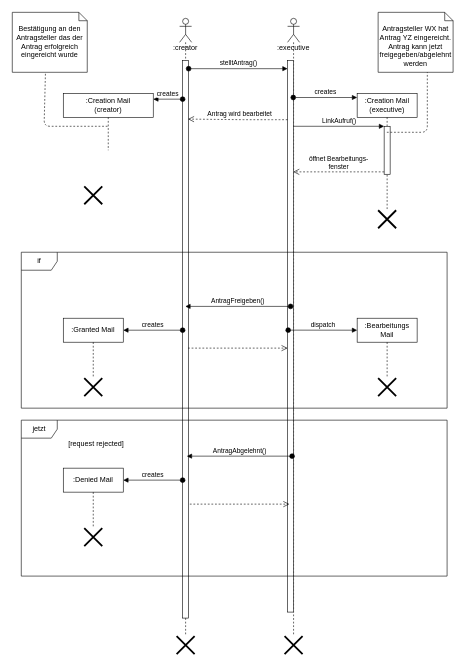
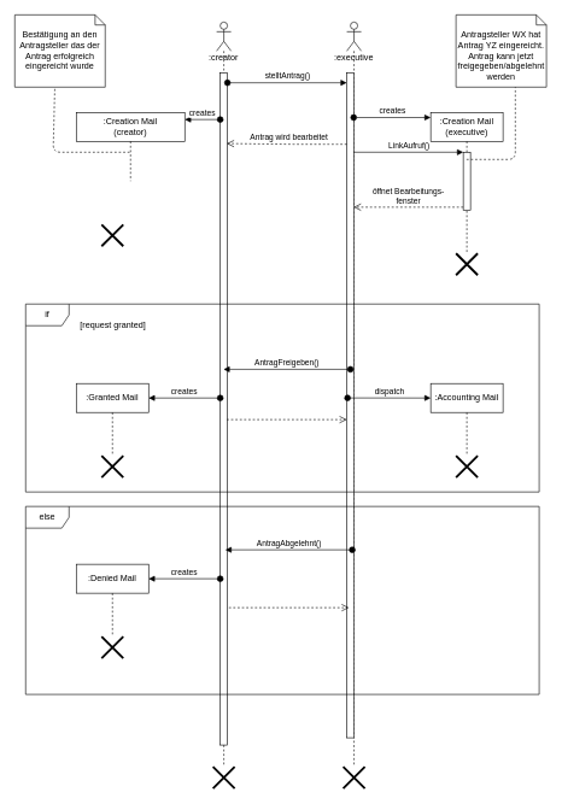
  <mxCell id="0" />
  <mxCell id="1" parent="0" />
  <mxCell id="2" value=":creator" style="shape=umlLifeline;participant=umlActor;perimeter=lifelinePerimeter;whiteSpace=wrap;html=1;container=1;collapsible=0;recursiveResize=0;verticalAlign=top;spacingTop=36;outlineConnect=0;" parent="1" vertex="1"><mxGeometry x="299" y="30" width="20" height="1030" as="geometry" /></mxCell>
  <mxCell id="3" value="" style="html=1;points=[];perimeter=orthogonalPerimeter;" parent="2" vertex="1"><mxGeometry x="5" y="70" width="10" height="930" as="geometry" /></mxCell>
  <mxCell id="4" value=":executive" style="shape=umlLifeline;participant=umlActor;perimeter=lifelinePerimeter;whiteSpace=wrap;html=1;container=1;collapsible=0;recursiveResize=0;verticalAlign=top;spacingTop=36;outlineConnect=0;" parent="1" vertex="1"><mxGeometry x="479" y="30" width="20" height="1030" as="geometry" /></mxCell>
  <mxCell id="5" value="" style="html=1;points=[];perimeter=orthogonalPerimeter;" parent="4" vertex="1"><mxGeometry y="70" width="10" height="920" as="geometry" /></mxCell>
  <mxCell id="6" value="stelltAntrag()" style="html=1;verticalAlign=bottom;startArrow=oval;endArrow=block;startSize=8;exitX=1;exitY=0.015;exitDx=0;exitDy=0;exitPerimeter=0;" parent="1" source="3" target="5" edge="1"><mxGeometry relative="1" as="geometry"><mxPoint x="409" y="100" as="sourcePoint" /></mxGeometry></mxCell>
  <mxCell id="7" value="Antrag wird bearbeitet" style="html=1;verticalAlign=bottom;endArrow=open;dashed=1;endSize=8;" parent="1" source="5" edge="1"><mxGeometry x="-0.033" relative="1" as="geometry"><mxPoint x="479" y="130" as="sourcePoint" /><mxPoint x="313" y="198" as="targetPoint" /><Array as="points"><mxPoint x="455" y="199" /><mxPoint x="405" y="199" /></Array><mxPoint as="offset" /></mxGeometry></mxCell>
  <mxCell id="8" value=":Creation Mail &lt;br&gt;(creator)" style="shape=umlLifeline;perimeter=lifelinePerimeter;whiteSpace=wrap;html=1;container=1;collapsible=0;recursiveResize=0;outlineConnect=0;size=40;" parent="1" vertex="1"><mxGeometry x="105" y="155" width="150" height="95" as="geometry" /></mxCell>
  <mxCell id="9" value="creates" style="html=1;verticalAlign=bottom;startArrow=oval;startFill=1;endArrow=block;startSize=8;entryX=1;entryY=0.103;entryDx=0;entryDy=0;entryPerimeter=0;" parent="1" source="3" target="8" edge="1"><mxGeometry width="60" relative="1" as="geometry"><mxPoint x="305" y="160" as="sourcePoint" /><mxPoint x="215" y="149" as="targetPoint" /></mxGeometry></mxCell>
  <mxCell id="10" value=":Creation Mail&lt;br&gt;(executive)" style="shape=umlLifeline;perimeter=lifelinePerimeter;whiteSpace=wrap;html=1;container=1;collapsible=0;recursiveResize=0;outlineConnect=0;size=40;" parent="1" vertex="1"><mxGeometry x="595" y="155" width="100" height="195" as="geometry" /></mxCell>
  <mxCell id="11" value="" style="html=1;points=[];perimeter=orthogonalPerimeter;" parent="10" vertex="1"><mxGeometry x="45" y="55" width="10" height="80" as="geometry" /></mxCell>
  <mxCell id="12" value="creates" style="html=1;verticalAlign=bottom;startArrow=oval;startFill=1;endArrow=block;startSize=8;" parent="1" source="4" edge="1"><mxGeometry width="60" relative="1" as="geometry"><mxPoint x="545" y="100" as="sourcePoint" /><mxPoint x="595" y="162" as="targetPoint" /></mxGeometry></mxCell>
  <mxCell id="13" value="LinkAufruf()" style="html=1;verticalAlign=bottom;endArrow=block;entryX=0;entryY=0;" parent="1" source="4" target="11" edge="1"><mxGeometry relative="1" as="geometry"><mxPoint x="525" y="370" as="sourcePoint" /></mxGeometry></mxCell>
  <mxCell id="14" value="öffnet Bearbeitungs-&lt;br&gt;fenster" style="html=1;verticalAlign=bottom;endArrow=open;dashed=1;endSize=8;exitX=0;exitY=0.95;" parent="1" source="11" target="4" edge="1"><mxGeometry relative="1" as="geometry"><mxPoint x="525" y="446" as="targetPoint" /></mxGeometry></mxCell>
  <mxCell id="15" value="" style="shape=umlDestroy;whiteSpace=wrap;html=1;strokeWidth=3;" parent="1" vertex="1"><mxGeometry x="630" y="350" width="30" height="30" as="geometry" /></mxCell>
  <mxCell id="16" value="" style="shape=umlDestroy;whiteSpace=wrap;html=1;strokeWidth=3;" parent="1" vertex="1"><mxGeometry x="140" y="310" width="30" height="30" as="geometry" /></mxCell>
  <mxCell id="17" value="Bestätigung an den Antragsteller das der Antrag erfolgreich eingereicht wurde" style="shape=note2;boundedLbl=1;whiteSpace=wrap;html=1;size=14;verticalAlign=top;align=center;" parent="1" vertex="1"><mxGeometry x="20" y="20" width="125" height="100" as="geometry" /></mxCell>
  <mxCell id="18" value="" style="endArrow=none;dashed=1;html=1;exitX=0.442;exitY=1.025;exitDx=0;exitDy=0;exitPerimeter=0;" parent="1" source="17" target="8" edge="1"><mxGeometry width="50" height="50" relative="1" as="geometry"><mxPoint x="25" y="250" as="sourcePoint" /><mxPoint x="75" y="200" as="targetPoint" /><Array as="points"><mxPoint x="73" y="210" /></Array></mxGeometry></mxCell>
  <mxCell id="19" value="Antragsteller WX hat Antrag YZ eingereicht.&lt;br&gt;Antrag kann jetzt freigegeben/abgelehnt&lt;br&gt;werden" style="shape=note2;boundedLbl=1;whiteSpace=wrap;html=1;size=14;verticalAlign=top;align=center;" parent="1" vertex="1"><mxGeometry x="630" y="20" width="125" height="100" as="geometry" /></mxCell>
  <mxCell id="20" value="" style="endArrow=none;dashed=1;html=1;entryX=0.656;entryY=1;entryDx=0;entryDy=0;entryPerimeter=0;" parent="1" source="10" target="19" edge="1"><mxGeometry width="50" height="50" relative="1" as="geometry"><mxPoint x="715" y="290" as="sourcePoint" /><mxPoint x="765" y="240" as="targetPoint" /><Array as="points"><mxPoint x="712" y="220" /></Array></mxGeometry></mxCell>
  <mxCell id="21" value="if" style="shape=umlFrame;whiteSpace=wrap;html=1;" parent="1" vertex="1"><mxGeometry x="35" y="420" width="710" height="260" as="geometry" /></mxCell>
+ <mxCell id="22" value="[request granted]" style="text;html=1;strokeColor=none;fillColor=none;align=center;verticalAlign=middle;whiteSpace=wrap;rounded=0;" parent="1" vertex="1"><mxGeometry x="91" y="440" width="130" height="20" as="geometry" /></mxCell>
  <mxCell id="23" value="AntragFreigeben()" style="html=1;verticalAlign=bottom;startArrow=oval;startFill=1;endArrow=block;startSize=8;exitX=0.5;exitY=0.446;exitDx=0;exitDy=0;exitPerimeter=0;" parent="1" source="5" target="2" edge="1"><mxGeometry width="60" relative="1" as="geometry"><mxPoint x="365" y="500" as="sourcePoint" /><mxPoint x="425" y="500" as="targetPoint" /></mxGeometry></mxCell>
  <mxCell id="24" value="" style="html=1;verticalAlign=bottom;endArrow=open;dashed=1;endSize=8;exitX=0.9;exitY=0.516;exitDx=0;exitDy=0;exitPerimeter=0;" parent="1" source="3" target="5" edge="1"><mxGeometry relative="1" as="geometry"><mxPoint x="445" y="600" as="sourcePoint" /><mxPoint x="365" y="600" as="targetPoint" /></mxGeometry></mxCell>
  <mxCell id="25" value=":Granted Mail" style="shape=umlLifeline;perimeter=lifelinePerimeter;whiteSpace=wrap;html=1;container=1;collapsible=0;recursiveResize=0;outlineConnect=0;size=40;" parent="1" vertex="1"><mxGeometry x="105" y="530" width="100" height="100" as="geometry" /></mxCell>
  <mxCell id="26" value="creates" style="html=1;verticalAlign=bottom;startArrow=oval;startFill=1;endArrow=block;startSize=8;" parent="1" source="3" edge="1"><mxGeometry width="60" relative="1" as="geometry"><mxPoint x="25" y="490" as="sourcePoint" /><mxPoint x="205" y="550" as="targetPoint" /></mxGeometry></mxCell>
  <mxCell id="27" value="dispatch" style="html=1;verticalAlign=bottom;startArrow=oval;startFill=1;endArrow=block;startSize=8;exitX=0.1;exitY=0.489;exitDx=0;exitDy=0;exitPerimeter=0;" parent="1" source="5" edge="1"><mxGeometry width="60" relative="1" as="geometry"><mxPoint x="555" y="570" as="sourcePoint" /><mxPoint x="595" y="550" as="targetPoint" /></mxGeometry></mxCell>
- <mxCell id="28" value=":Bearbeitungs Mail" style="shape=umlLifeline;perimeter=lifelinePerimeter;whiteSpace=wrap;html=1;container=1;collapsible=0;recursiveResize=0;outlineConnect=0;size=40;" parent="1" vertex="1"><mxGeometry x="595" y="530" width="100" height="100" as="geometry" /></mxCell>
+ <mxCell id="28" value=":Accounting Mail" style="shape=umlLifeline;perimeter=lifelinePerimeter;whiteSpace=wrap;html=1;container=1;collapsible=0;recursiveResize=0;outlineConnect=0;size=40;" parent="1" vertex="1"><mxGeometry x="595" y="530" width="100" height="100" as="geometry" /></mxCell>
  <mxCell id="29" value="" style="shape=umlDestroy;whiteSpace=wrap;html=1;strokeWidth=3;" parent="1" vertex="1"><mxGeometry x="630" y="630" width="30" height="30" as="geometry" /></mxCell>
  <mxCell id="30" value="" style="shape=umlDestroy;whiteSpace=wrap;html=1;strokeWidth=3;" parent="1" vertex="1"><mxGeometry x="140" y="630" width="30" height="30" as="geometry" /></mxCell>
  <mxCell id="31" value="AntragAbgelehnt()" style="html=1;verticalAlign=bottom;startArrow=oval;startFill=1;endArrow=block;startSize=8;exitX=0.5;exitY=0.446;exitDx=0;exitDy=0;exitPerimeter=0;" parent="1" edge="1"><mxGeometry width="60" relative="1" as="geometry"><mxPoint x="486.5" y="760" as="sourcePoint" /><mxPoint x="311" y="760" as="targetPoint" /></mxGeometry></mxCell>
  <mxCell id="32" value="" style="html=1;verticalAlign=bottom;endArrow=open;dashed=1;endSize=8;exitX=0.9;exitY=0.516;exitDx=0;exitDy=0;exitPerimeter=0;" parent="1" edge="1"><mxGeometry relative="1" as="geometry"><mxPoint x="316" y="840" as="sourcePoint" /><mxPoint x="482" y="840" as="targetPoint" /></mxGeometry></mxCell>
  <mxCell id="33" value=":Denied Mail" style="shape=umlLifeline;perimeter=lifelinePerimeter;whiteSpace=wrap;html=1;container=1;collapsible=0;recursiveResize=0;outlineConnect=0;size=40;" parent="1" vertex="1"><mxGeometry x="105" y="780" width="100" height="100" as="geometry" /></mxCell>
  <mxCell id="34" value="creates" style="html=1;verticalAlign=bottom;startArrow=oval;startFill=1;endArrow=block;startSize=8;" parent="1" edge="1"><mxGeometry width="60" relative="1" as="geometry"><mxPoint x="304" y="800" as="sourcePoint" /><mxPoint x="205" y="800" as="targetPoint" /></mxGeometry></mxCell>
  <mxCell id="35" value="" style="shape=umlDestroy;whiteSpace=wrap;html=1;strokeWidth=3;" parent="1" vertex="1"><mxGeometry x="140" y="880" width="30" height="30" as="geometry" /></mxCell>
- <mxCell id="36" value="jetzt" style="shape=umlFrame;whiteSpace=wrap;html=1;" parent="1" vertex="1"><mxGeometry x="35" y="700" width="710" height="260" as="geometry" /></mxCell>
- <mxCell id="37" value="[request rejected]" style="text;html=1;strokeColor=none;fillColor=none;align=center;verticalAlign=middle;whiteSpace=wrap;rounded=0;" parent="1" vertex="1"><mxGeometry x="95" y="730" width="130" height="20" as="geometry" /></mxCell>
+ <mxCell id="36" value="else" style="shape=umlFrame;whiteSpace=wrap;html=1;" parent="1" vertex="1"><mxGeometry x="35" y="700" width="710" height="260" as="geometry" /></mxCell>
  <mxCell id="38" value="" style="shape=umlDestroy;whiteSpace=wrap;html=1;strokeWidth=3;" parent="1" vertex="1"><mxGeometry x="294" y="1060" width="30" height="30" as="geometry" /></mxCell>
  <mxCell id="39" value="" style="shape=umlDestroy;whiteSpace=wrap;html=1;strokeWidth=3;" parent="1" vertex="1"><mxGeometry x="474" y="1060" width="30" height="30" as="geometry" /></mxCell>
